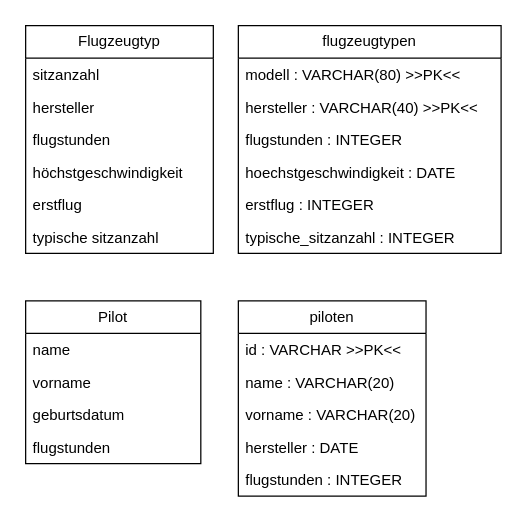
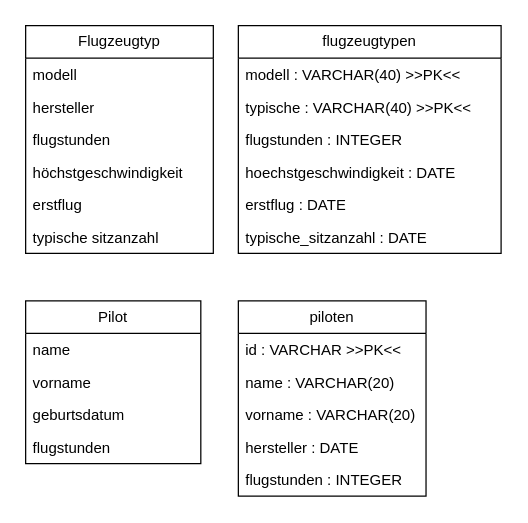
  <mxCell id="0" />
  <mxCell id="1" parent="0" />
  <mxCell id="2" value="Flugzeugtyp" style="swimlane;fontStyle=0;childLayout=stackLayout;horizontal=1;startSize=26;fillColor=default;horizontalStack=0;resizeParent=1;resizeParentMax=0;resizeLast=0;collapsible=1;marginBottom=0;whiteSpace=wrap;html=1;swimlaneFillColor=default;" parent="1" vertex="1"><mxGeometry x="20" y="20" width="150" height="182" as="geometry" /></mxCell>
- <mxCell id="3" value="sitzanzahl" style="text;strokeColor=none;fillColor=none;align=left;verticalAlign=top;spacingLeft=4;spacingRight=4;overflow=hidden;rotatable=0;points=[[0,0.5],[1,0.5]];portConstraint=eastwest;whiteSpace=wrap;html=1;" parent="2" vertex="1"><mxGeometry y="26" width="150" height="26" as="geometry" /></mxCell>
+ <mxCell id="3" value="modell" style="text;strokeColor=none;fillColor=none;align=left;verticalAlign=top;spacingLeft=4;spacingRight=4;overflow=hidden;rotatable=0;points=[[0,0.5],[1,0.5]];portConstraint=eastwest;whiteSpace=wrap;html=1;" parent="2" vertex="1"><mxGeometry y="26" width="150" height="26" as="geometry" /></mxCell>
  <mxCell id="4" value="hersteller" style="text;strokeColor=none;fillColor=none;align=left;verticalAlign=top;spacingLeft=4;spacingRight=4;overflow=hidden;rotatable=0;points=[[0,0.5],[1,0.5]];portConstraint=eastwest;whiteSpace=wrap;html=1;" parent="2" vertex="1"><mxGeometry y="52" width="150" height="26" as="geometry" /></mxCell>
  <mxCell id="5" value="flugstunden" style="text;strokeColor=none;fillColor=none;align=left;verticalAlign=top;spacingLeft=4;spacingRight=4;overflow=hidden;rotatable=0;points=[[0,0.5],[1,0.5]];portConstraint=eastwest;whiteSpace=wrap;html=1;" parent="2" vertex="1"><mxGeometry y="78" width="150" height="26" as="geometry" /></mxCell>
  <mxCell id="6" value="höchstgeschwindigkeit" style="text;strokeColor=none;fillColor=none;align=left;verticalAlign=top;spacingLeft=4;spacingRight=4;overflow=hidden;rotatable=0;points=[[0,0.5],[1,0.5]];portConstraint=eastwest;whiteSpace=wrap;html=1;" parent="2" vertex="1"><mxGeometry y="104" width="150" height="26" as="geometry" /></mxCell>
  <mxCell id="7" value="erstflug" style="text;strokeColor=none;fillColor=none;align=left;verticalAlign=top;spacingLeft=4;spacingRight=4;overflow=hidden;rotatable=0;points=[[0,0.5],[1,0.5]];portConstraint=eastwest;whiteSpace=wrap;html=1;" parent="2" vertex="1"><mxGeometry y="130" width="150" height="26" as="geometry" /></mxCell>
  <mxCell id="8" value="typische sitzanzahl" style="text;strokeColor=none;fillColor=none;align=left;verticalAlign=top;spacingLeft=4;spacingRight=4;overflow=hidden;rotatable=0;points=[[0,0.5],[1,0.5]];portConstraint=eastwest;whiteSpace=wrap;html=1;" parent="2" vertex="1"><mxGeometry y="156" width="150" height="26" as="geometry" /></mxCell>
  <mxCell id="9" value="Pilot" style="swimlane;fontStyle=0;childLayout=stackLayout;horizontal=1;startSize=26;fillColor=default;horizontalStack=0;resizeParent=1;resizeParentMax=0;resizeLast=0;collapsible=1;marginBottom=0;whiteSpace=wrap;html=1;swimlaneFillColor=default;gradientColor=none;" parent="1" vertex="1"><mxGeometry x="20" y="240" width="140" height="130" as="geometry" /></mxCell>
  <mxCell id="10" value="name" style="text;strokeColor=none;fillColor=none;align=left;verticalAlign=top;spacingLeft=4;spacingRight=4;overflow=hidden;rotatable=0;points=[[0,0.5],[1,0.5]];portConstraint=eastwest;whiteSpace=wrap;html=1;" parent="9" vertex="1"><mxGeometry y="26" width="140" height="26" as="geometry" /></mxCell>
  <mxCell id="11" value="vorname" style="text;strokeColor=none;fillColor=none;align=left;verticalAlign=top;spacingLeft=4;spacingRight=4;overflow=hidden;rotatable=0;points=[[0,0.5],[1,0.5]];portConstraint=eastwest;whiteSpace=wrap;html=1;" parent="9" vertex="1"><mxGeometry y="52" width="140" height="26" as="geometry" /></mxCell>
  <mxCell id="12" value="geburtsdatum" style="text;strokeColor=none;fillColor=none;align=left;verticalAlign=top;spacingLeft=4;spacingRight=4;overflow=hidden;rotatable=0;points=[[0,0.5],[1,0.5]];portConstraint=eastwest;whiteSpace=wrap;html=1;" parent="9" vertex="1"><mxGeometry y="78" width="140" height="26" as="geometry" /></mxCell>
  <mxCell id="13" value="flugstunden" style="text;strokeColor=none;fillColor=none;align=left;verticalAlign=top;spacingLeft=4;spacingRight=4;overflow=hidden;rotatable=0;points=[[0,0.5],[1,0.5]];portConstraint=eastwest;whiteSpace=wrap;html=1;" parent="9" vertex="1"><mxGeometry y="104" width="140" height="26" as="geometry" /></mxCell>
  <mxCell id="14" value="flugzeugtypen" style="swimlane;fontStyle=0;childLayout=stackLayout;horizontal=1;startSize=26;fillColor=default;horizontalStack=0;resizeParent=1;resizeParentMax=0;resizeLast=0;collapsible=1;marginBottom=0;whiteSpace=wrap;html=1;swimlaneFillColor=default;" parent="1" vertex="1"><mxGeometry x="190" y="20" width="210" height="182" as="geometry" /></mxCell>
- <mxCell id="15" value="modell : VARCHAR(80) &amp;gt;&amp;gt;PK&amp;lt;&amp;lt;" style="text;strokeColor=none;fillColor=none;align=left;verticalAlign=top;spacingLeft=4;spacingRight=4;overflow=hidden;rotatable=0;points=[[0,0.5],[1,0.5]];portConstraint=eastwest;whiteSpace=wrap;html=1;" parent="14" vertex="1"><mxGeometry y="26" width="210" height="26" as="geometry" /></mxCell>
- <mxCell id="16" value="hersteller : VARCHAR(40) &amp;gt;&amp;gt;PK&amp;lt;&amp;lt;" style="text;strokeColor=none;fillColor=none;align=left;verticalAlign=top;spacingLeft=4;spacingRight=4;overflow=hidden;rotatable=0;points=[[0,0.5],[1,0.5]];portConstraint=eastwest;whiteSpace=wrap;html=1;" parent="14" vertex="1"><mxGeometry y="52" width="210" height="26" as="geometry" /></mxCell>
+ <mxCell id="15" value="modell : VARCHAR(40) &amp;gt;&amp;gt;PK&amp;lt;&amp;lt;" style="text;strokeColor=none;fillColor=none;align=left;verticalAlign=top;spacingLeft=4;spacingRight=4;overflow=hidden;rotatable=0;points=[[0,0.5],[1,0.5]];portConstraint=eastwest;whiteSpace=wrap;html=1;" parent="14" vertex="1"><mxGeometry y="26" width="210" height="26" as="geometry" /></mxCell>
+ <mxCell id="16" value="typische : VARCHAR(40) &amp;gt;&amp;gt;PK&amp;lt;&amp;lt;" style="text;strokeColor=none;fillColor=none;align=left;verticalAlign=top;spacingLeft=4;spacingRight=4;overflow=hidden;rotatable=0;points=[[0,0.5],[1,0.5]];portConstraint=eastwest;whiteSpace=wrap;html=1;" parent="14" vertex="1"><mxGeometry y="52" width="210" height="26" as="geometry" /></mxCell>
  <mxCell id="17" value="flugstunden : INTEGER" style="text;strokeColor=none;fillColor=none;align=left;verticalAlign=top;spacingLeft=4;spacingRight=4;overflow=hidden;rotatable=0;points=[[0,0.5],[1,0.5]];portConstraint=eastwest;whiteSpace=wrap;html=1;" parent="14" vertex="1"><mxGeometry y="78" width="210" height="26" as="geometry" /></mxCell>
  <mxCell id="18" value="hoechstgeschwindigkeit : DATE" style="text;strokeColor=none;fillColor=none;align=left;verticalAlign=top;spacingLeft=4;spacingRight=4;overflow=hidden;rotatable=0;points=[[0,0.5],[1,0.5]];portConstraint=eastwest;whiteSpace=wrap;html=1;" parent="14" vertex="1"><mxGeometry y="104" width="210" height="26" as="geometry" /></mxCell>
- <mxCell id="19" value="erstflug : INTEGER" style="text;strokeColor=none;fillColor=none;align=left;verticalAlign=top;spacingLeft=4;spacingRight=4;overflow=hidden;rotatable=0;points=[[0,0.5],[1,0.5]];portConstraint=eastwest;whiteSpace=wrap;html=1;" parent="14" vertex="1"><mxGeometry y="130" width="210" height="26" as="geometry" /></mxCell>
- <mxCell id="20" value="typische_sitzanzahl : INTEGER" style="text;strokeColor=none;fillColor=none;align=left;verticalAlign=top;spacingLeft=4;spacingRight=4;overflow=hidden;rotatable=0;points=[[0,0.5],[1,0.5]];portConstraint=eastwest;whiteSpace=wrap;html=1;" parent="14" vertex="1"><mxGeometry y="156" width="210" height="26" as="geometry" /></mxCell>
+ <mxCell id="19" value="erstflug : DATE" style="text;strokeColor=none;fillColor=none;align=left;verticalAlign=top;spacingLeft=4;spacingRight=4;overflow=hidden;rotatable=0;points=[[0,0.5],[1,0.5]];portConstraint=eastwest;whiteSpace=wrap;html=1;" parent="14" vertex="1"><mxGeometry y="130" width="210" height="26" as="geometry" /></mxCell>
+ <mxCell id="20" value="typische_sitzanzahl : DATE" style="text;strokeColor=none;fillColor=none;align=left;verticalAlign=top;spacingLeft=4;spacingRight=4;overflow=hidden;rotatable=0;points=[[0,0.5],[1,0.5]];portConstraint=eastwest;whiteSpace=wrap;html=1;" parent="14" vertex="1"><mxGeometry y="156" width="210" height="26" as="geometry" /></mxCell>
  <mxCell id="21" value="piloten" style="swimlane;fontStyle=0;childLayout=stackLayout;horizontal=1;startSize=26;fillColor=default;horizontalStack=0;resizeParent=1;resizeParentMax=0;resizeLast=0;collapsible=1;marginBottom=0;whiteSpace=wrap;html=1;swimlaneFillColor=default;gradientColor=none;" parent="1" vertex="1"><mxGeometry x="190" y="240" width="150" height="156" as="geometry" /></mxCell>
  <mxCell id="22" value="id : VARCHAR &amp;gt;&amp;gt;PK&amp;lt;&amp;lt;" style="text;strokeColor=none;fillColor=none;align=left;verticalAlign=top;spacingLeft=4;spacingRight=4;overflow=hidden;rotatable=0;points=[[0,0.5],[1,0.5]];portConstraint=eastwest;whiteSpace=wrap;html=1;" vertex="1" parent="21"><mxGeometry y="26" width="150" height="26" as="geometry" /></mxCell>
  <mxCell id="23" value="name : VARCHAR(20)" style="text;strokeColor=none;fillColor=none;align=left;verticalAlign=top;spacingLeft=4;spacingRight=4;overflow=hidden;rotatable=0;points=[[0,0.5],[1,0.5]];portConstraint=eastwest;whiteSpace=wrap;html=1;" parent="21" vertex="1"><mxGeometry y="52" width="150" height="26" as="geometry" /></mxCell>
  <mxCell id="24" value="vorname : VARCHAR(20)" style="text;strokeColor=none;fillColor=none;align=left;verticalAlign=top;spacingLeft=4;spacingRight=4;overflow=hidden;rotatable=0;points=[[0,0.5],[1,0.5]];portConstraint=eastwest;whiteSpace=wrap;html=1;" parent="21" vertex="1"><mxGeometry y="78" width="150" height="26" as="geometry" /></mxCell>
  <mxCell id="25" value="hersteller : DATE" style="text;strokeColor=none;fillColor=none;align=left;verticalAlign=top;spacingLeft=4;spacingRight=4;overflow=hidden;rotatable=0;points=[[0,0.5],[1,0.5]];portConstraint=eastwest;whiteSpace=wrap;html=1;" parent="21" vertex="1"><mxGeometry y="104" width="150" height="26" as="geometry" /></mxCell>
  <mxCell id="26" value="flugstunden : INTEGER" style="text;strokeColor=none;fillColor=none;align=left;verticalAlign=top;spacingLeft=4;spacingRight=4;overflow=hidden;rotatable=0;points=[[0,0.5],[1,0.5]];portConstraint=eastwest;whiteSpace=wrap;html=1;" parent="21" vertex="1"><mxGeometry y="130" width="150" height="26" as="geometry" /></mxCell>
